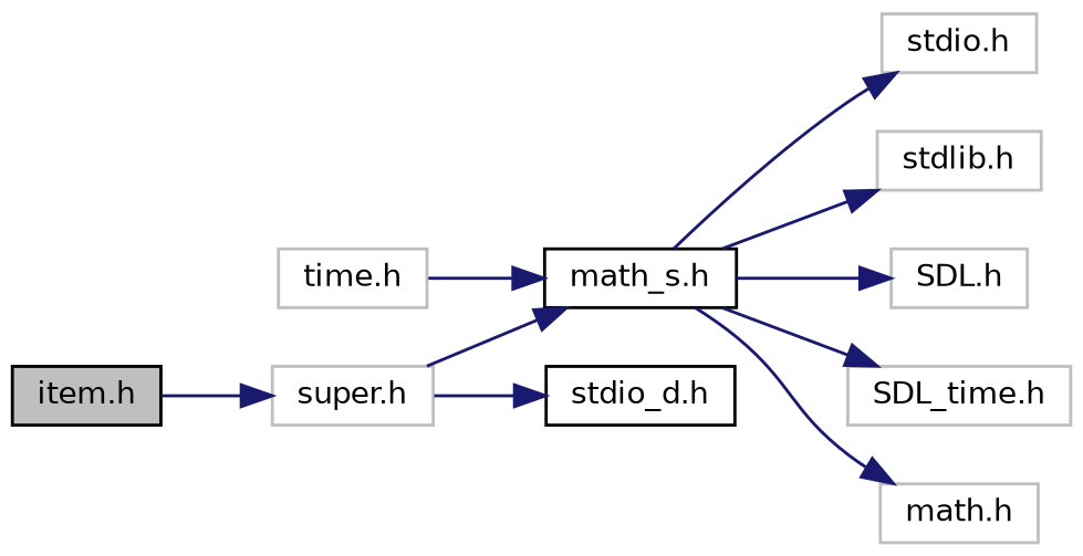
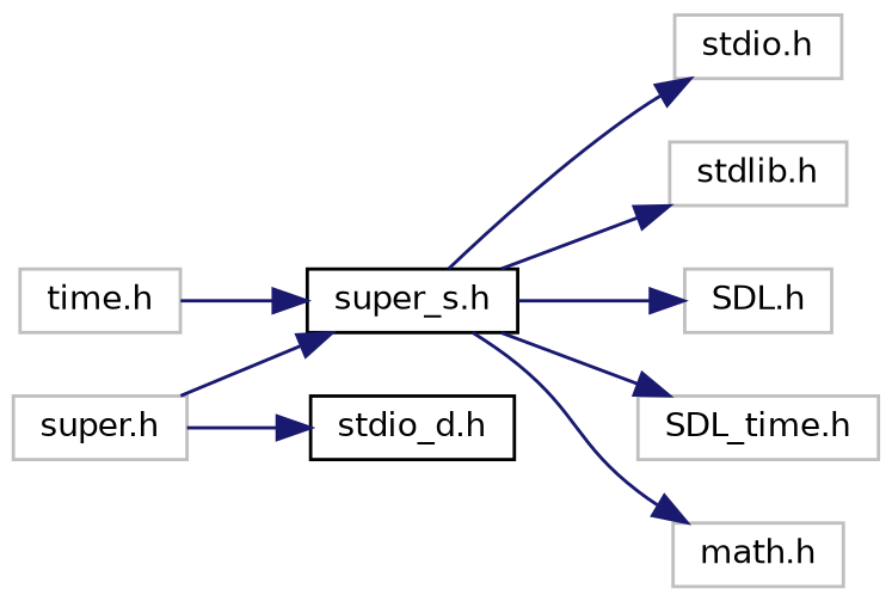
  digraph {
    rankdir=LR
    node [color=grey75 fillcolor=white fontname=Helvetica fontsize=10 shape=record style=filled]
    edge [color=midnightblue fontname=Helvetica fontsize=10 labelfontname=Helvetica labelfontsize=10 style=solid]
-   n1 [color=black fillcolor=grey75 fontcolor=black height=0.2 label="item.h" width=0.4]
    n2 [height=0.2 label="super.h" width=0.4]
-   n3 [color=black height=0.2 label="math_s.h" width=0.4]
+   n3 [color=black height=0.2 label="super_s.h" width=0.4]
    n4 [color=black height=0.2 label="stdio_d.h" width=0.4]
    n5 [height=0.2 label="stdio.h" width=0.4]
    n6 [height=0.2 label="stdlib.h" width=0.4]
    n7 [height=0.2 label="SDL.h" width=0.4]
    n8 [height=0.2 label="SDL_time.h" width=0.4]
    n9 [height=0.2 label="math.h" width=0.4]
    n10 [height=0.2 label="time.h" width=0.4]
-   n1 -> n2
    n2 -> n3
    n2 -> n4
    n3 -> n5
    n3 -> n6
    n3 -> n7
    n3 -> n8
    n3 -> n9
    n10 -> n3
  }
